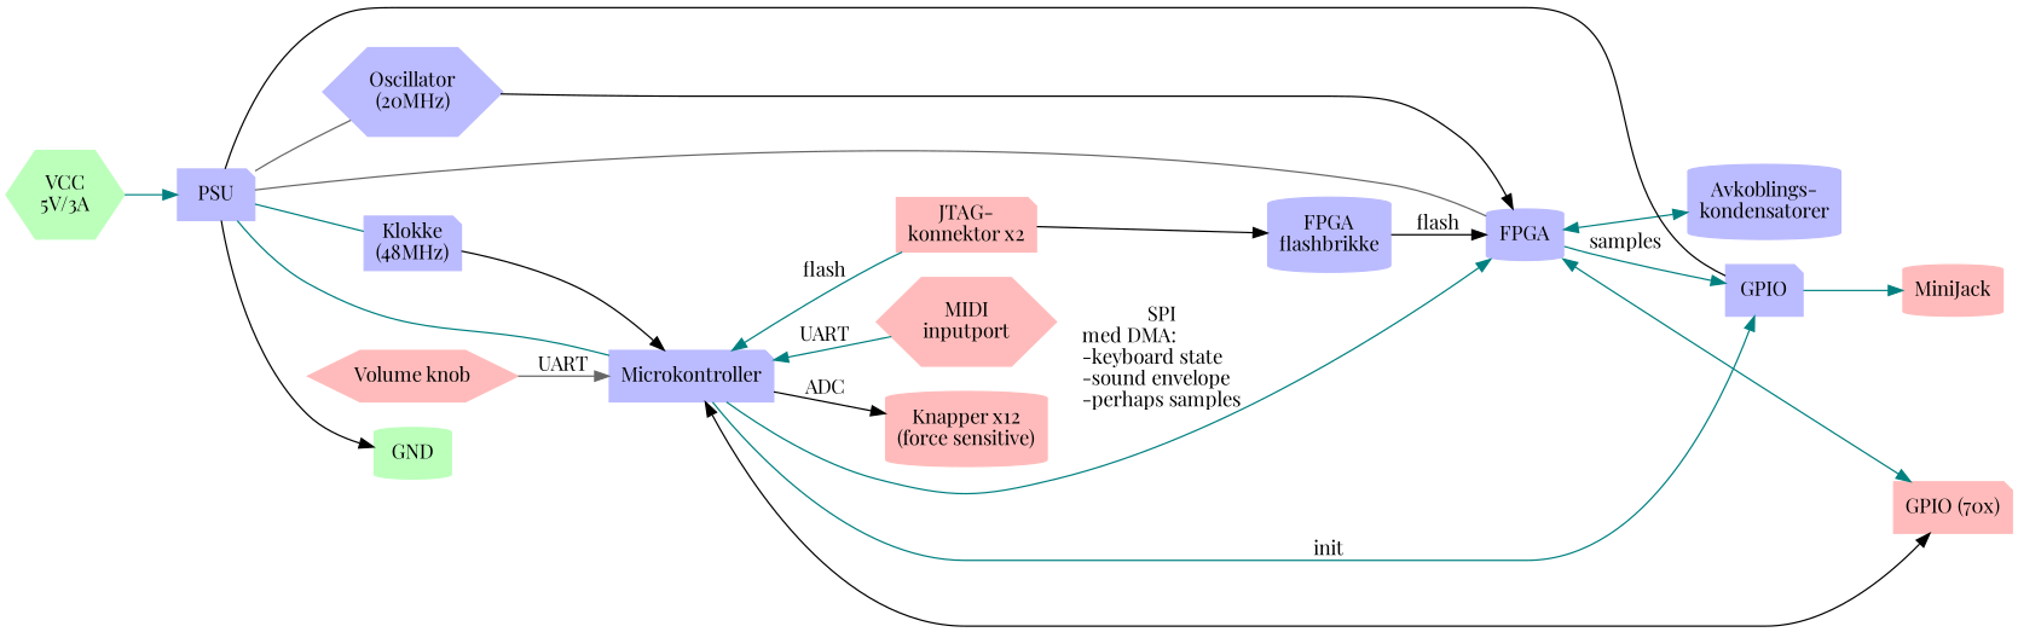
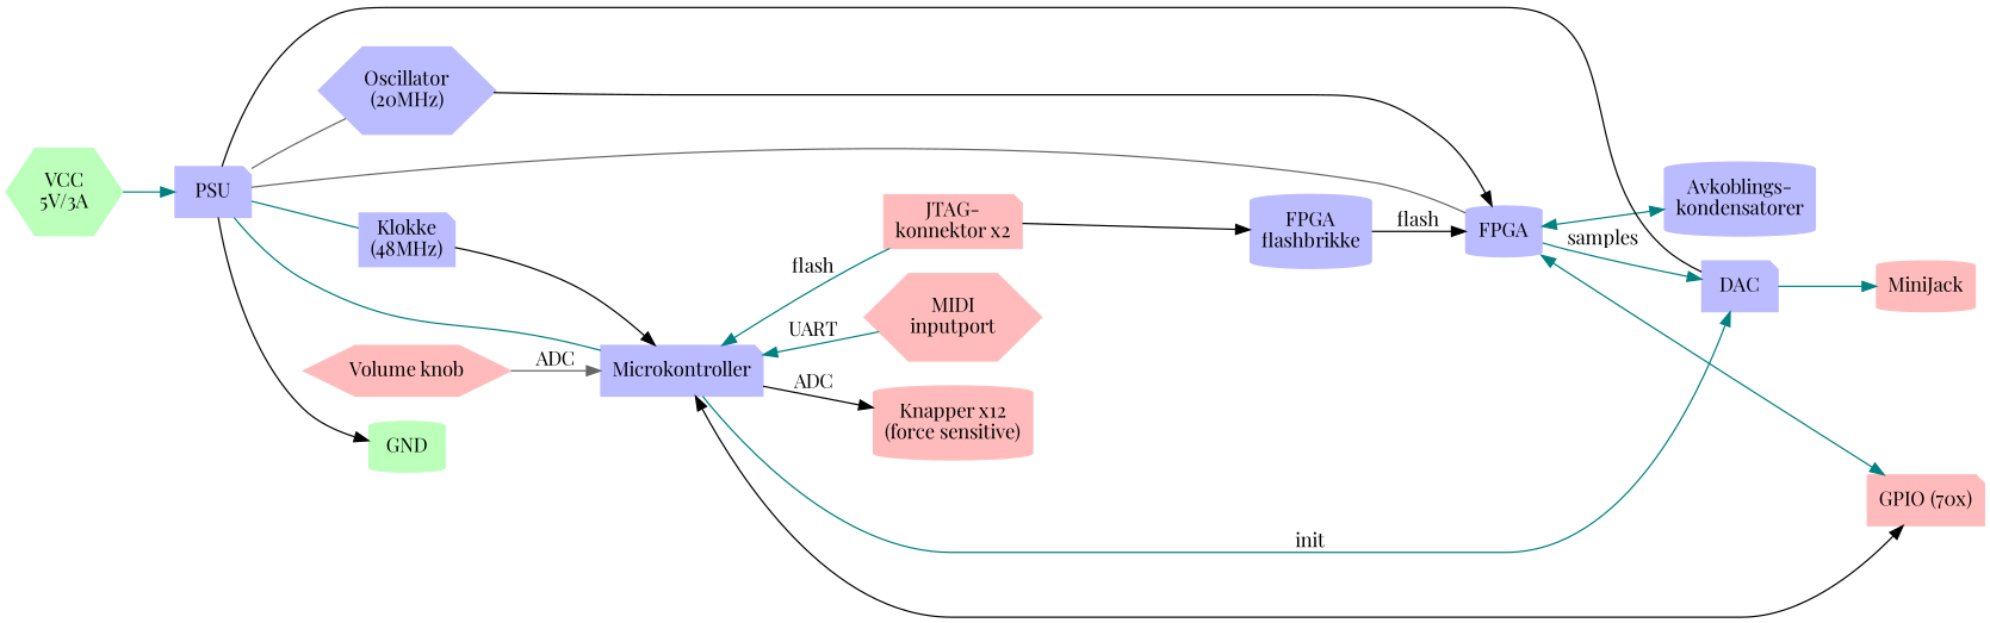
  digraph {
    fontname="Playfair Display"
    rankdir=LR
    node [color="#bbbbff" fontname="Playfair Display" shape=note style=filled]
    edge [color=teal fontname="Playfair Display"]
    n1 [label="Klokke\n(48MHz)"]
    n2 [label="Oscillator\n(20MHz)" shape=hexagon]
    n3 [color="#ffbbbb" label="JTAG-\nkonnektor x2"]
    n4 [color="#ffbbbb" label="MIDI\ninputport" shape=hexagon]
    n5 [color="#ffbbbb" label="Knapper x12\n(force sensitive)" shape=cylinder]
    n6 [color="#ffbbbb" label="GPIO (70x)"]
    n7 [color="#ffbbbb" label=MiniJack shape=cylinder]
    n8 [label=Microkontroller]
    n9 [label=FPGA shape=cylinder]
    n10 [label="FPGA\nflashbrikke" shape=cylinder]
-   n11 [label=GPIO]
+   n11 [label=DAC]
    n12 [label="Avkoblings-\nkondensatorer" shape=cylinder]
    PSU
    GND [color="#bbffbb" shape=cylinder]
    n15 [color="#ffbbbb" label="Volume knob" shape=hexagon]
    n16 [color="#bbffbb" label="VCC\n5V/3A" shape=hexagon]
    subgraph sub_1 {
      rank=same
      n1
      n2
    }
    subgraph sub_2 {
      rank=same
      n3
      n4
      n5
    }
    subgraph sub_3 {
      rank=same
      n6
      n7
    }
    n1 -> n8 [color=black]
    n2 -> n9 [color=black]
    n3 -> n8 [label=flash]
    n3 -> n10 [color=black]
    n4 -> n8 [label=UART]
    n8 -> n5 [color=black label=ADC]
    n8 -> n6 [color=black dir=both]
-   n8 -> n9 [label="SPI\nmed DMA:\l-keyboard state\l-sound envelope\l-perhaps samples\l"]
    n8 -> n11 [label=init]
    n9 -> n6 [dir=both]
    n9 -> n11 [label=samples]
    n9 -> n12 [dir=both]
    n10 -> n9 [color=black label=flash]
    n11 -> n7
    PSU -> n1 [dir=none]
    PSU -> n2 [color=gray40 dir=none]
    PSU -> n8 [dir=none]
    PSU -> n9 [color=gray40 dir=none]
    PSU -> n11 [color=black dir=none]
    PSU -> GND [color=black dir=forward]
-   n15 -> n8 [color=gray40 label=UART]
+   n15 -> n8 [color=gray40 label=ADC]
    n16 -> PSU [dir=forward]
  }
